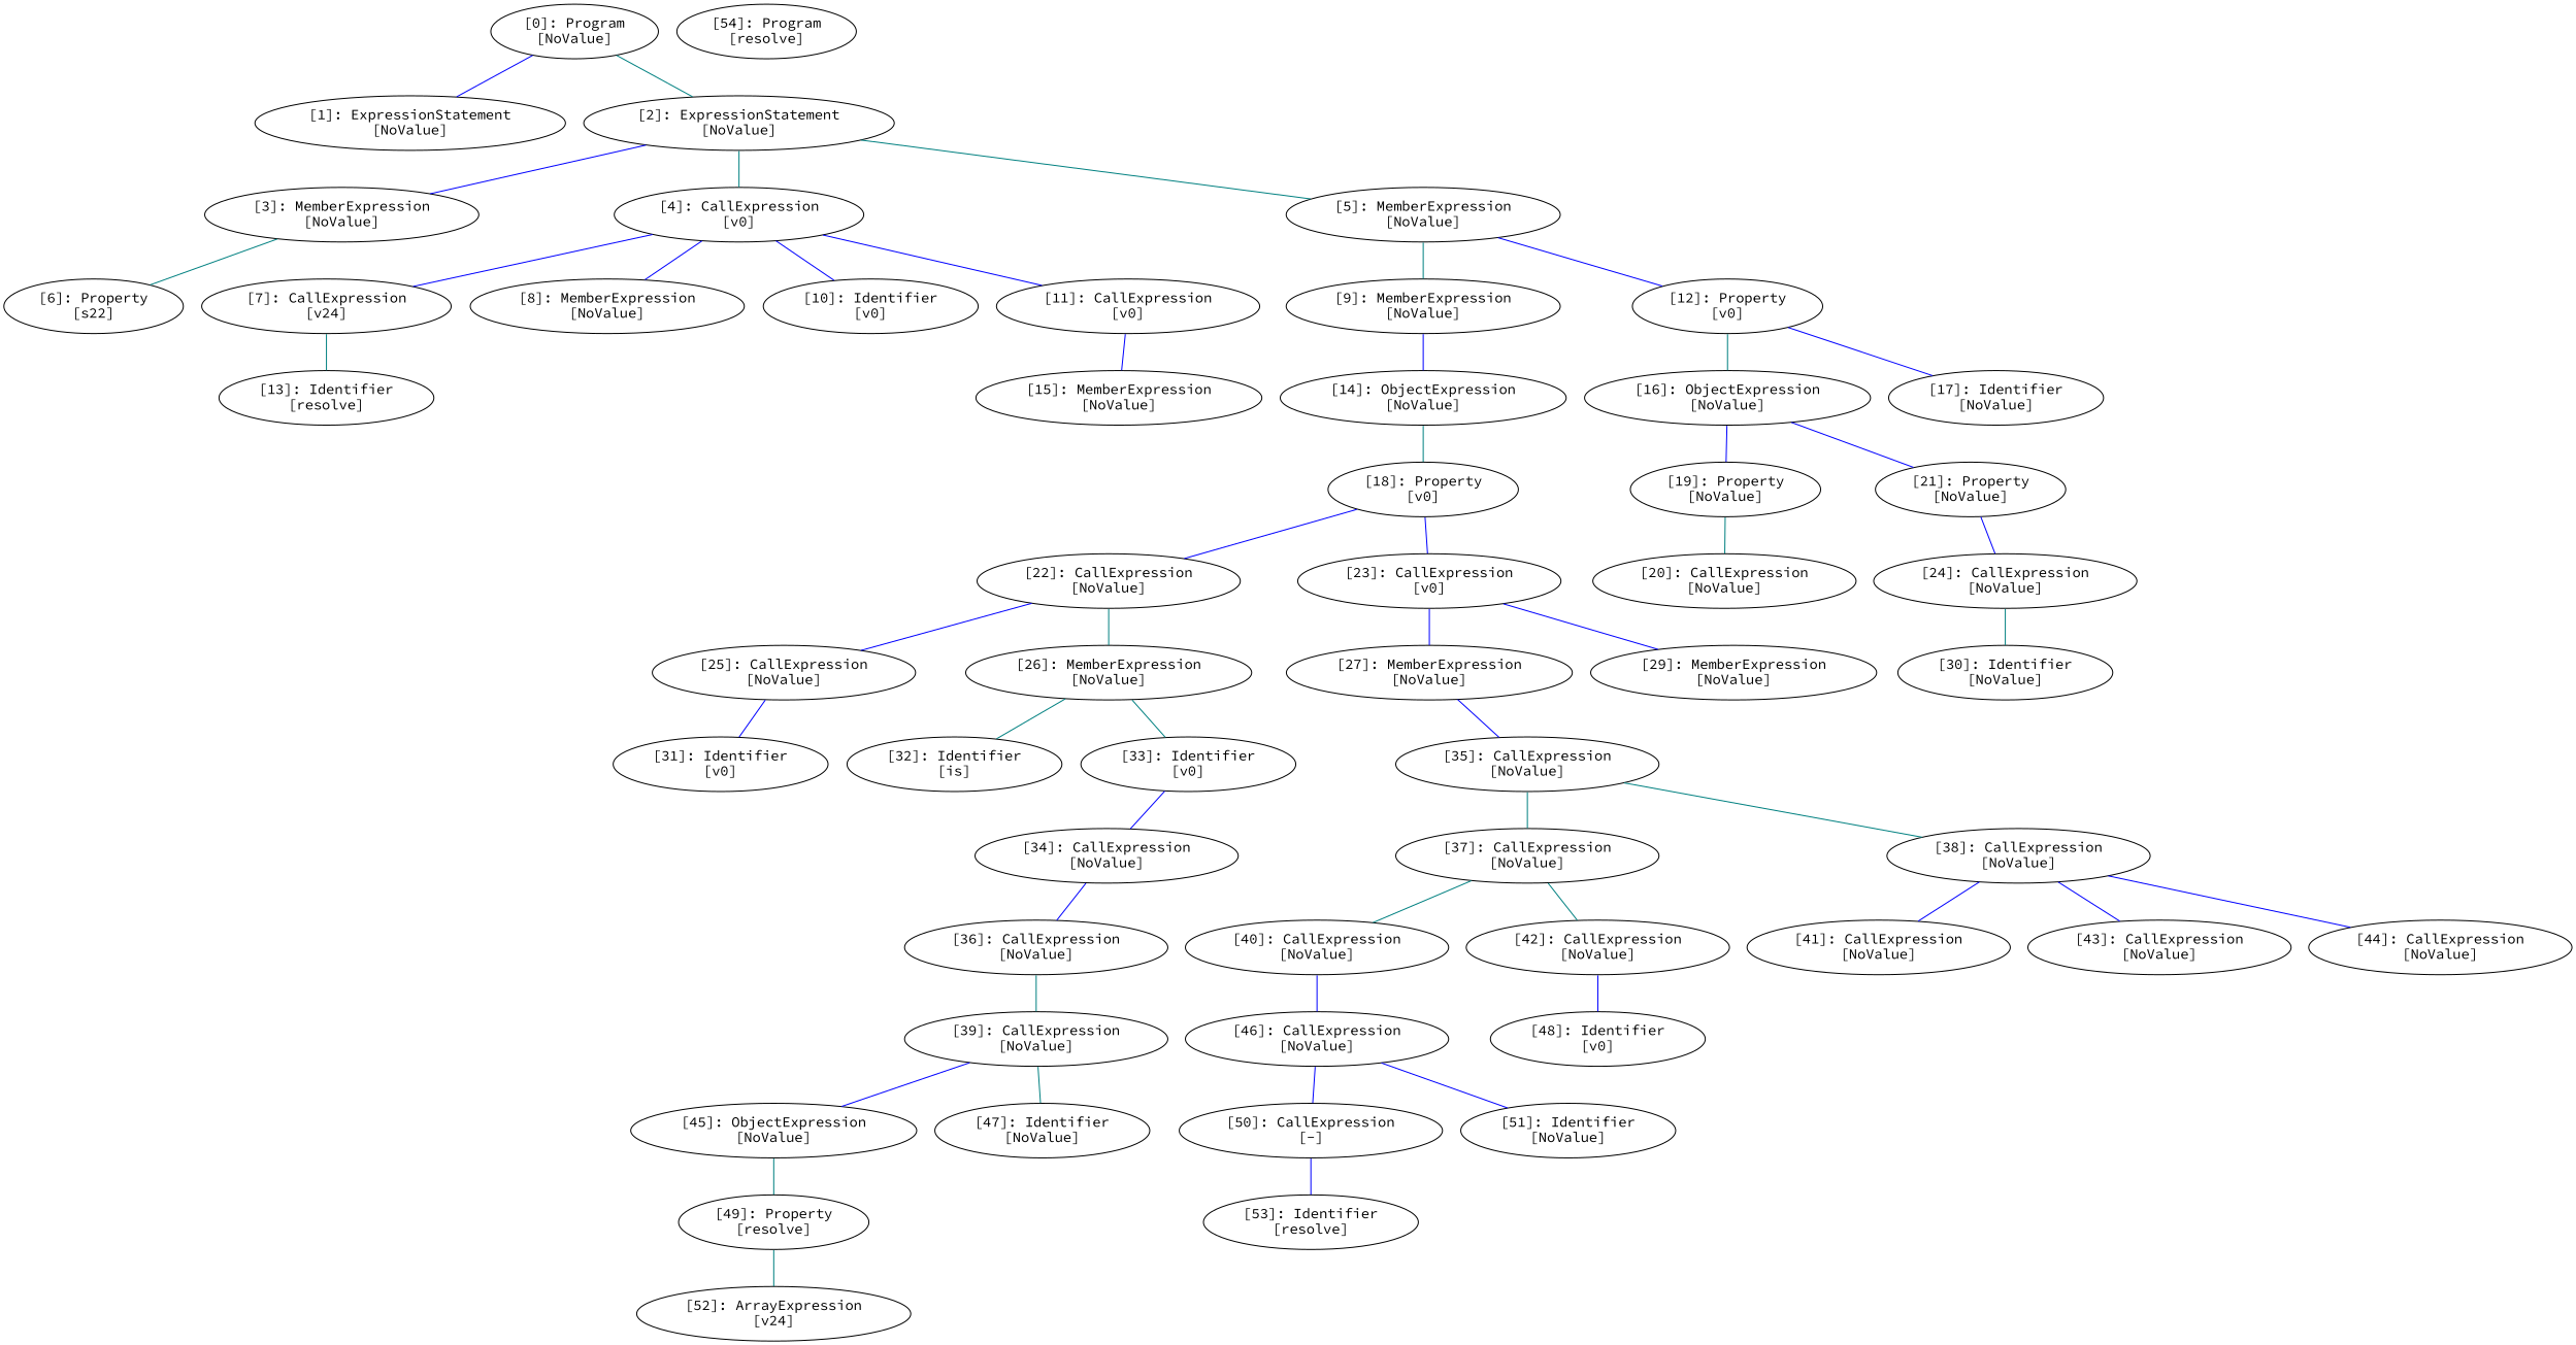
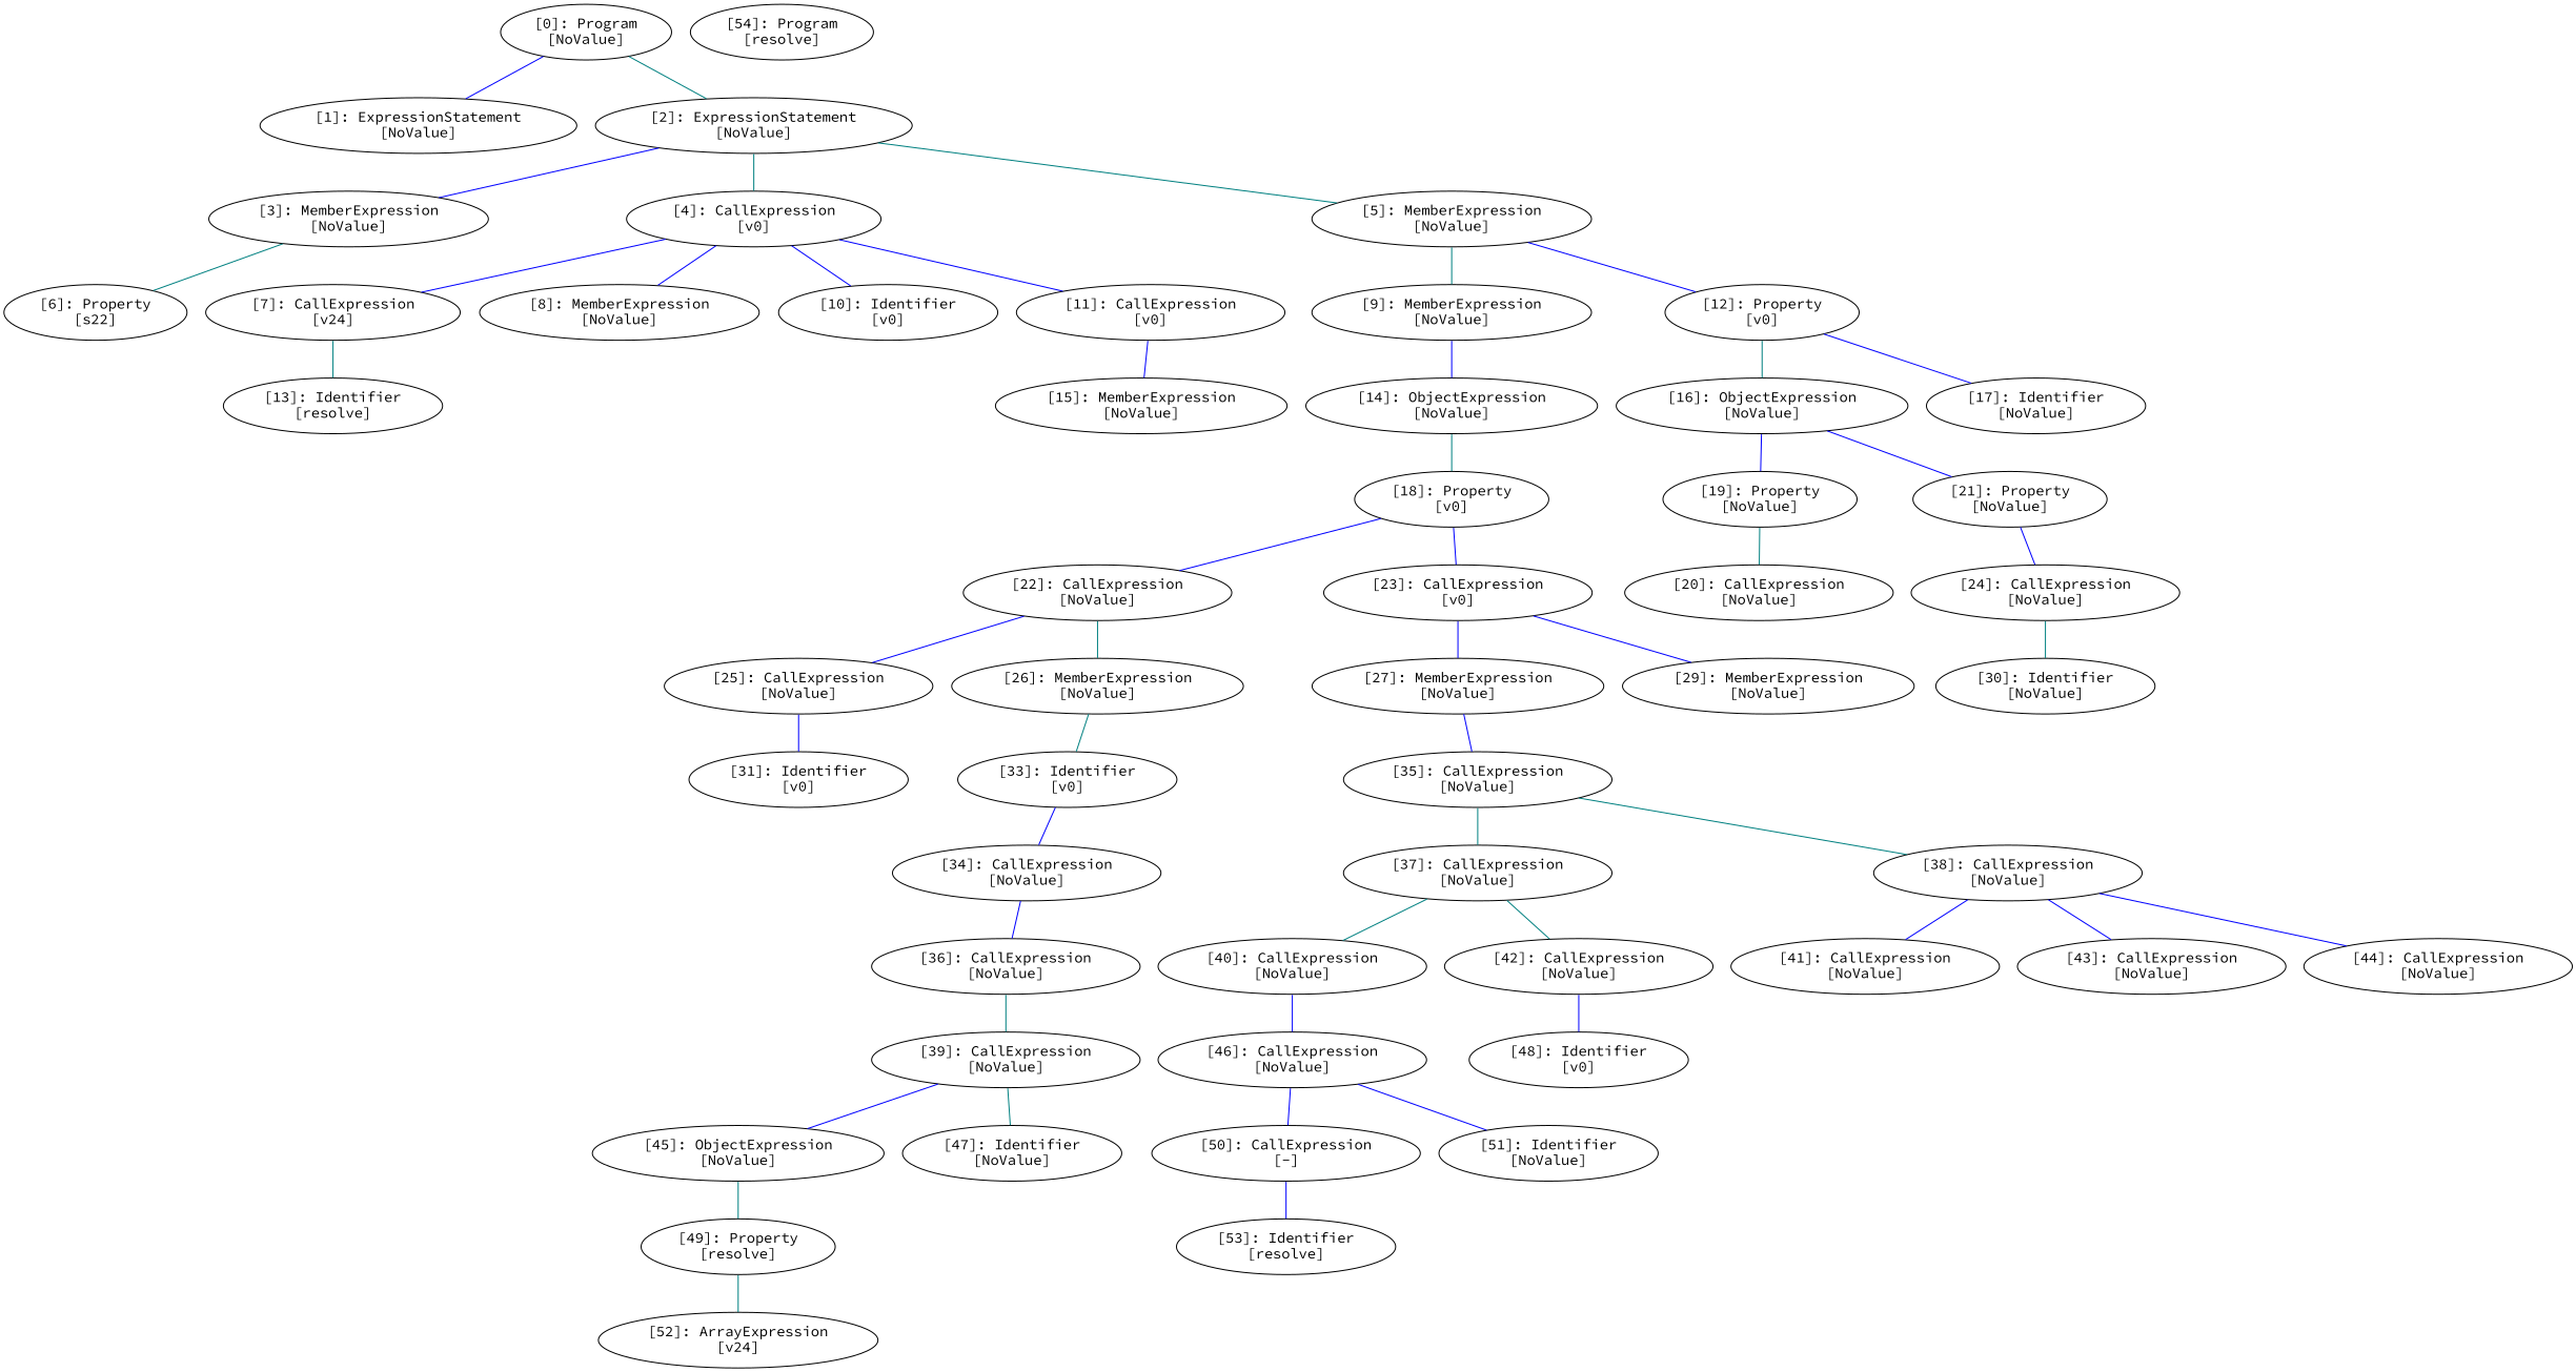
  graph {
    fontname="Source Code Pro"
    node [fontname="Source Code Pro"]
    edge [color=blue fontname="Source Code Pro"]
    n1 [label="[0]: Program\n[NoValue]"]
    n2 [label="[1]: ExpressionStatement\n[NoValue]"]
    n3 [label="[2]: ExpressionStatement\n[NoValue]"]
    n4 [label="[3]: MemberExpression\n[NoValue]"]
    n5 [label="[4]: CallExpression\n[v0]"]
    n6 [label="[5]: MemberExpression\n[NoValue]"]
    n7 [label="[6]: Property\n[s22]"]
    n8 [label="[7]: CallExpression\n[v24]"]
    n9 [label="[8]: MemberExpression\n[NoValue]"]
    n10 [label="[10]: Identifier\n[v0]"]
    n11 [label="[11]: CallExpression\n[v0]"]
    n12 [label="[9]: MemberExpression\n[NoValue]"]
    n13 [label="[12]: Property\n[v0]"]
    n14 [label="[13]: Identifier\n[resolve]"]
    n15 [label="[15]: MemberExpression\n[NoValue]"]
    n16 [label="[14]: ObjectExpression\n[NoValue]"]
    n17 [label="[16]: ObjectExpression\n[NoValue]"]
    n18 [label="[17]: Identifier\n[NoValue]"]
    n19 [label="[18]: Property\n[v0]"]
    n20 [label="[19]: Property\n[NoValue]"]
    n21 [label="[21]: Property\n[NoValue]"]
    n22 [label="[22]: CallExpression\n[NoValue]"]
    n23 [label="[23]: CallExpression\n[v0]"]
    n24 [label="[20]: CallExpression\n[NoValue]"]
    n25 [label="[24]: CallExpression\n[NoValue]"]
    n26 [label="[25]: CallExpression\n[NoValue]"]
    n27 [label="[26]: MemberExpression\n[NoValue]"]
    n28 [label="[27]: MemberExpression\n[NoValue]"]
    n29 [label="[29]: MemberExpression\n[NoValue]"]
    n30 [label="[30]: Identifier\n[NoValue]"]
    n31 [label="[31]: Identifier\n[v0]"]
-   n32 [label="[32]: Identifier\n[is]"]
    n33 [label="[33]: Identifier\n[v0]"]
    n34 [label="[35]: CallExpression\n[NoValue]"]
    n35 [label="[34]: CallExpression\n[NoValue]"]
    n36 [label="[36]: CallExpression\n[NoValue]"]
    n37 [label="[37]: CallExpression\n[NoValue]"]
    n38 [label="[38]: CallExpression\n[NoValue]"]
    n39 [label="[39]: CallExpression\n[NoValue]"]
    n40 [label="[40]: CallExpression\n[NoValue]"]
    n41 [label="[42]: CallExpression\n[NoValue]"]
    n42 [label="[41]: CallExpression\n[NoValue]"]
    n43 [label="[43]: CallExpression\n[NoValue]"]
    n44 [label="[44]: CallExpression\n[NoValue]"]
    n45 [label="[45]: ObjectExpression\n[NoValue]"]
    n46 [label="[47]: Identifier\n[NoValue]"]
    n47 [label="[46]: CallExpression\n[NoValue]"]
    n48 [label="[48]: Identifier\n[v0]"]
    n49 [label="[49]: Property\n[resolve]"]
    n50 [label="[50]: CallExpression\n[-]"]
    n51 [label="[51]: Identifier\n[NoValue]"]
    n52 [label="[52]: ArrayExpression\n[v24]"]
    n53 [label="[53]: Identifier\n[resolve]"]
    n54 [label="[54]: Program\n[resolve]"]
    n1 -- n2
    n1 -- n3 [color=teal]
    n3 -- n4
    n3 -- n5 [color=teal]
    n3 -- n6 [color=teal]
    n4 -- n7 [color=teal]
    n5 -- n8
    n5 -- n9
    n5 -- n10
    n5 -- n11
    n6 -- n12 [color=teal]
    n6 -- n13
    n8 -- n14 [color=teal]
    n11 -- n15
    n12 -- n16
    n13 -- n17 [color=teal]
    n13 -- n18
    n16 -- n19 [color=teal]
    n17 -- n20
    n17 -- n21
    n19 -- n22
    n19 -- n23
    n20 -- n24 [color=teal]
    n21 -- n25
    n22 -- n26
    n22 -- n27 [color=teal]
    n23 -- n28
    n23 -- n29
    n25 -- n30 [color=teal]
    n26 -- n31
-   n27 -- n32 [color=teal]
    n27 -- n33 [color=teal]
    n28 -- n34
    n33 -- n35
    n34 -- n37 [color=teal]
    n34 -- n38 [color=teal]
    n35 -- n36
    n36 -- n39 [color=teal]
    n37 -- n40 [color=teal]
    n37 -- n41 [color=teal]
    n38 -- n42
    n38 -- n43
    n38 -- n44
    n39 -- n45
    n39 -- n46 [color=teal]
    n40 -- n47
    n41 -- n48
    n45 -- n49 [color=teal]
    n47 -- n50
    n47 -- n51
    n49 -- n52 [color=teal]
    n50 -- n53
  }
